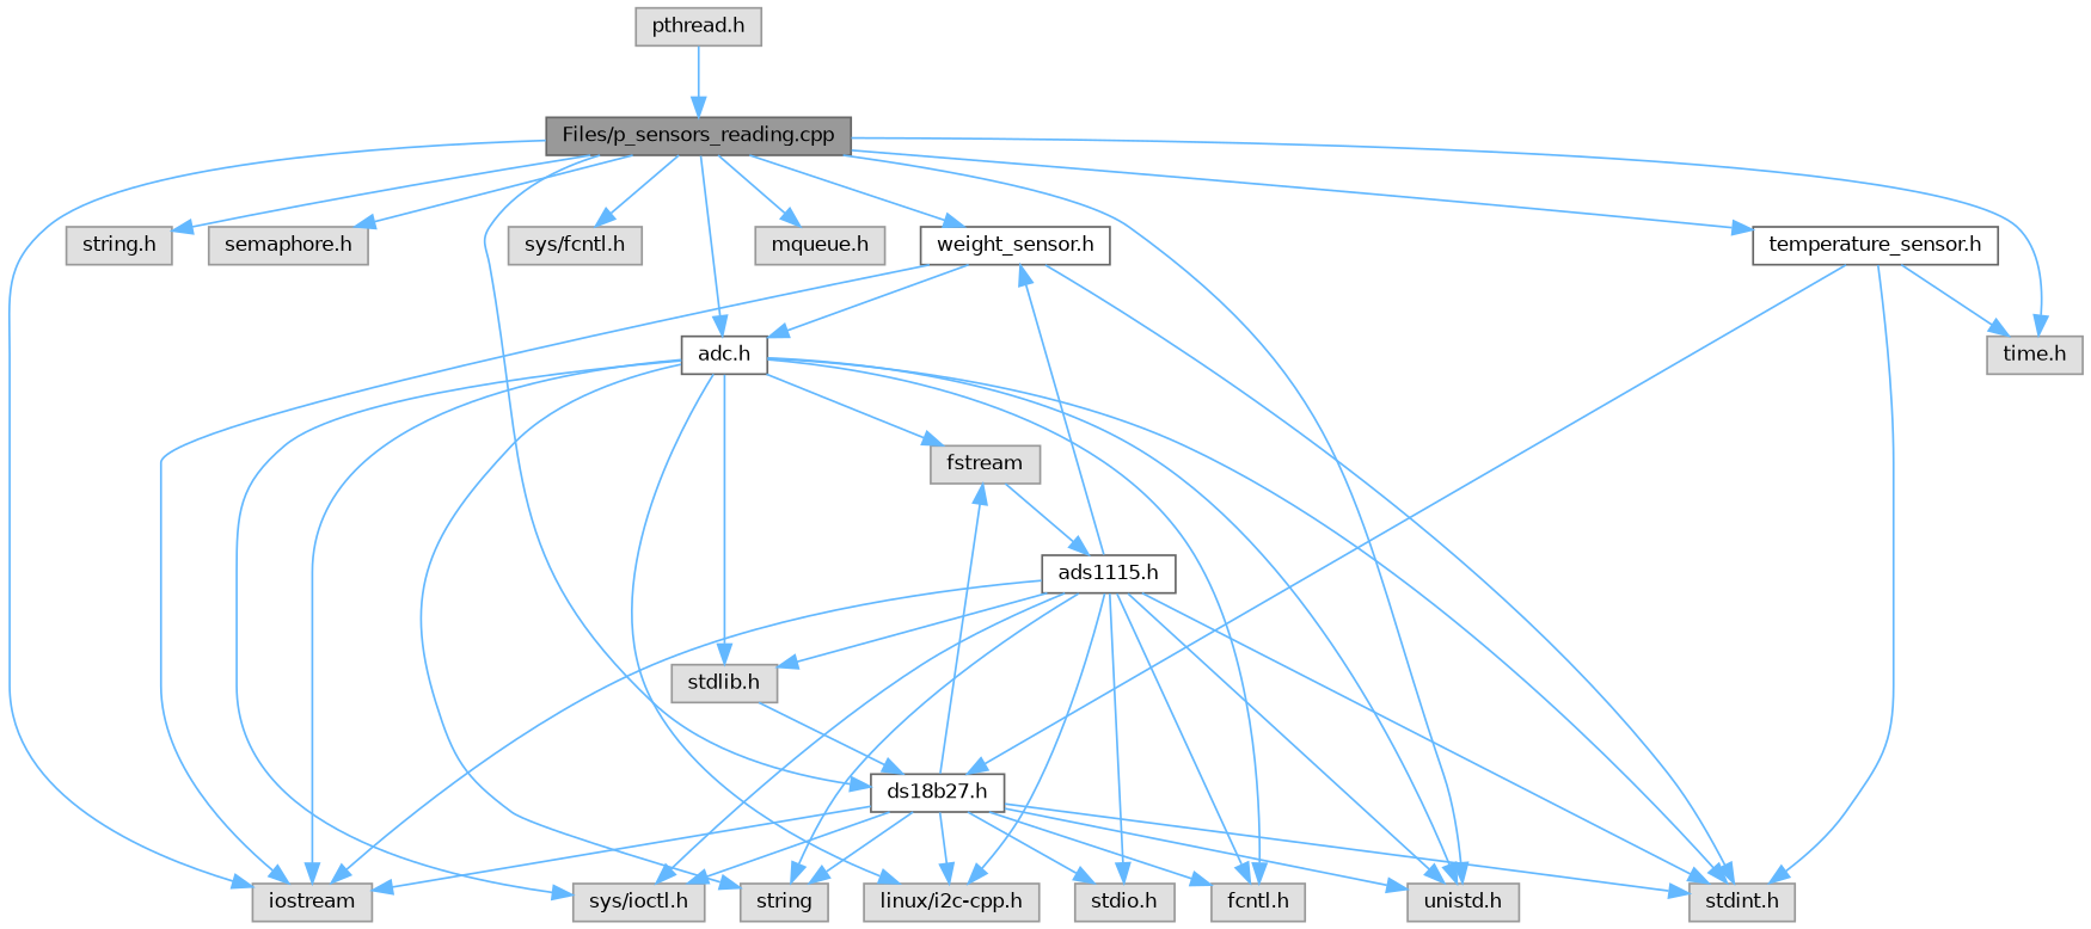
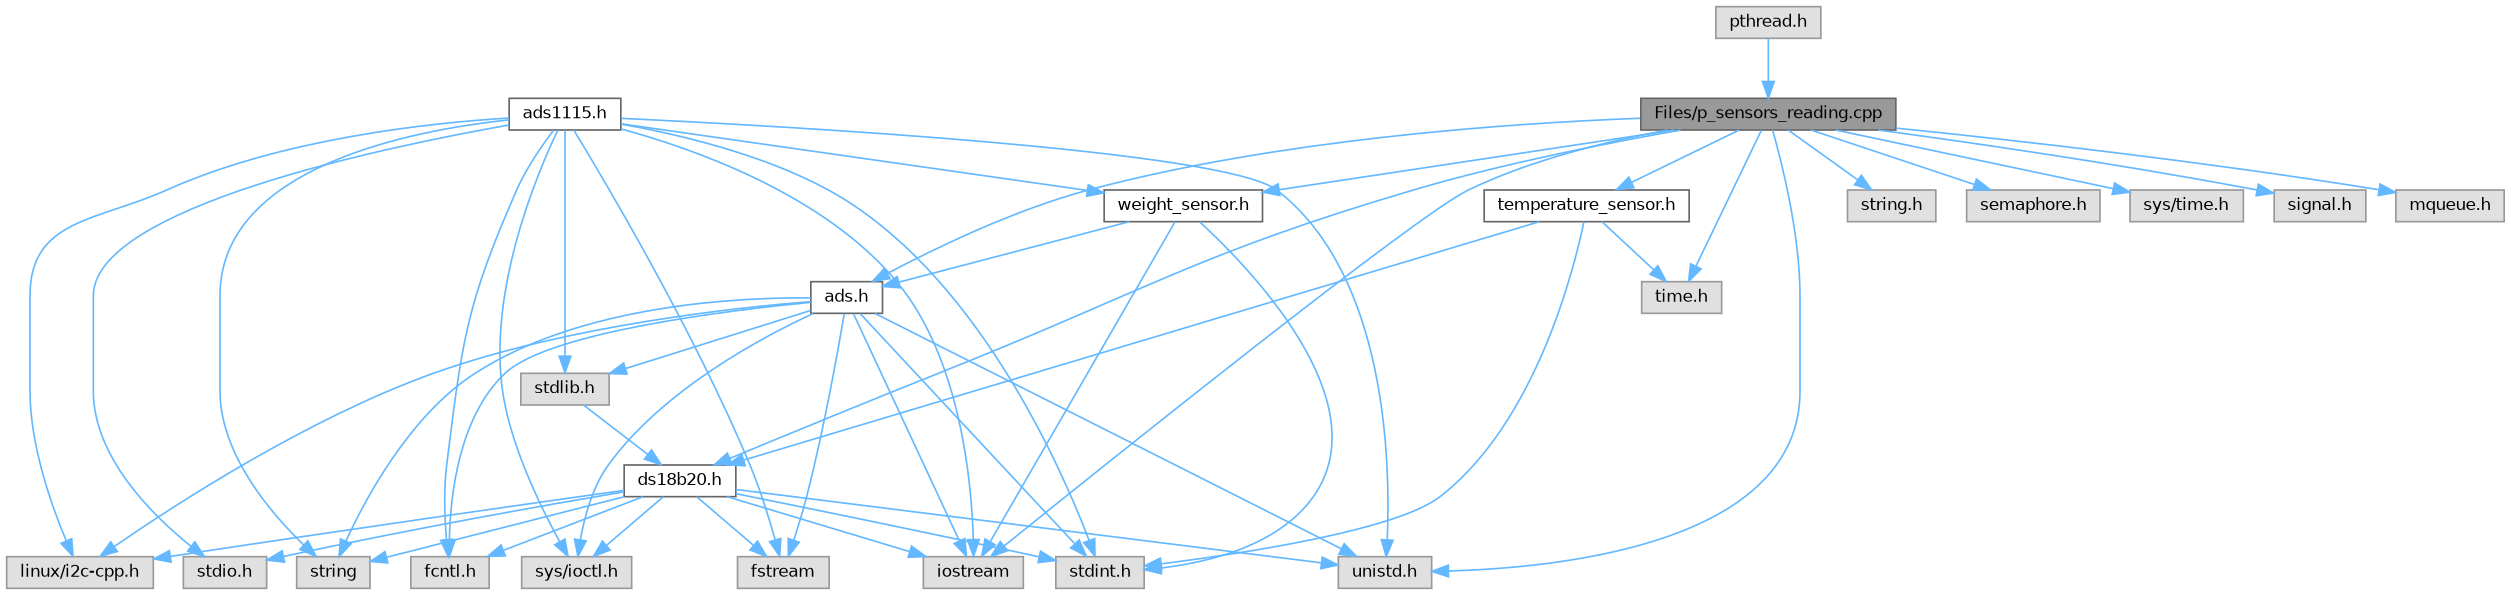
  digraph {
    node [color=grey60 fillcolor="#E0E0E0" fontname=Helvetica fontsize=10 shape=box style=filled]
    edge [color=steelblue1 fontname=Helvetica fontsize=10 labelfontname=Helvetica labelfontsize=10 style=solid]
    n1 [color=gray40 fillcolor=grey60 fontcolor=black height=0.2 label="Files/p_sensors_reading.cpp" width=0.4]
    n2 [height=0.2 label=iostream width=0.4]
    n3 [height=0.2 label="string.h" width=0.4]
    n4 [height=0.2 label="semaphore.h" width=0.4]
    n5 [height=0.2 label="time.h" width=0.4]
-   n6 [height=0.2 label="sys/fcntl.h" width=0.4]
+   n6 [height=0.2 label="sys/time.h" width=0.4]
    n7 [height=0.2 label="unistd.h" width=0.4]
+   n8 [height=0.2 label="signal.h" width=0.4]
    n9 [height=0.2 label="mqueue.h" width=0.4]
    n10 [color=grey40 fillcolor=white height=0.2 label="weight_sensor.h" width=0.4]
-   n11 [color=grey40 fillcolor=white height=0.2 label="adc.h" width=0.4]
+   n11 [color=grey40 fillcolor=white height=0.2 label="ads.h" width=0.4]
    n12 [color=grey40 fillcolor=white height=0.2 label="temperature_sensor.h" width=0.4]
-   n13 [color=grey40 fillcolor=white height=0.2 label="ds18b27.h" width=0.4]
+   n13 [color=grey40 fillcolor=white height=0.2 label="ds18b20.h" width=0.4]
    n14 [height=0.2 label="pthread.h" width=0.4]
    n15 [height=0.2 label="stdint.h" width=0.4]
    n16 [height=0.2 label="linux/i2c-cpp.h" width=0.4]
    n17 [height=0.2 label="sys/ioctl.h" width=0.4]
    n18 [height=0.2 label="fcntl.h" width=0.4]
    n19 [height=0.2 label=fstream width=0.4]
    n20 [height=0.2 label=string width=0.4]
    n21 [height=0.2 label="stdlib.h" width=0.4]
    n22 [height=0.2 label="stdio.h" width=0.4]
    n23 [color=grey40 fillcolor=white height=0.2 label="ads1115.h" width=0.4]
    n1 -> n2
    n1 -> n3
    n1 -> n4
    n1 -> n5
    n1 -> n6
    n1 -> n7
+   n1 -> n8
    n1 -> n9
    n1 -> n10
    n1 -> n11
    n1 -> n12
    n1 -> n13
    n10 -> n2
    n10 -> n11
    n10 -> n15
    n11 -> n2
    n11 -> n7
    n11 -> n15
    n11 -> n16
    n11 -> n17
    n11 -> n18
    n11 -> n19
    n11 -> n20
    n11 -> n21
    n12 -> n5
    n12 -> n13
    n12 -> n15
    n13 -> n2
    n13 -> n7
    n13 -> n15
    n13 -> n16
    n13 -> n17
    n13 -> n18
    n13 -> n19
    n13 -> n20
    n13 -> n22
    n14 -> n1
    n21 -> n13
    n23 -> n2
    n23 -> n7
    n23 -> n10
    n23 -> n15
    n23 -> n16
    n23 -> n17
    n23 -> n18
-   n19 -> n23
+   n23 -> n19
    n23 -> n20
    n23 -> n21
    n23 -> n22
  }
